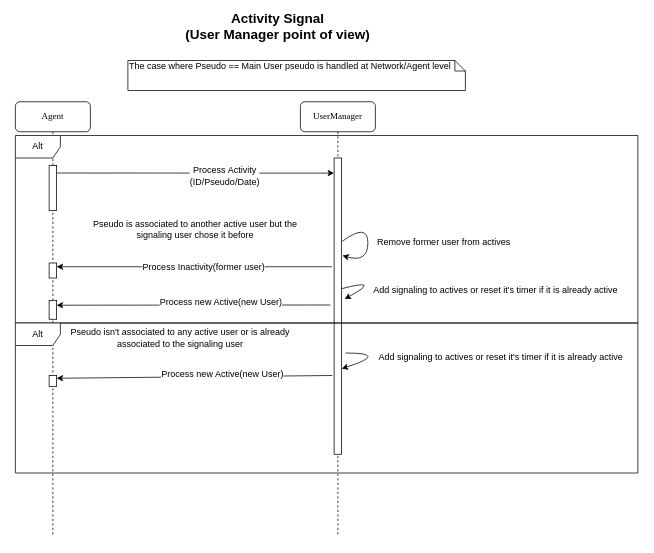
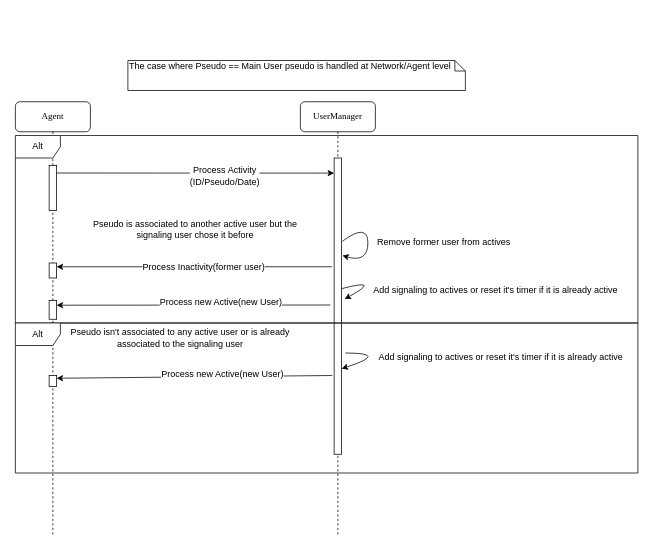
  <mxCell id="0" />
  <mxCell id="1" parent="0" />
  <mxCell id="2" value="Agent" style="shape=umlLifeline;perimeter=lifelinePerimeter;whiteSpace=wrap;html=1;container=1;collapsible=0;recursiveResize=0;outlineConnect=0;rounded=1;shadow=0;comic=0;labelBackgroundColor=none;strokeWidth=1;fontFamily=Verdana;fontSize=12;align=center;" parent="1" vertex="1"><mxGeometry x="20" y="135" width="100" height="580" as="geometry" /></mxCell>
  <mxCell id="3" value="" style="html=1;points=[];perimeter=orthogonalPerimeter;rounded=0;shadow=0;comic=0;labelBackgroundColor=none;strokeWidth=1;fontFamily=Verdana;fontSize=12;align=center;" parent="2" vertex="1"><mxGeometry x="45" y="85" width="10" height="60" as="geometry" /></mxCell>
  <mxCell id="4" value="" style="rounded=0;whiteSpace=wrap;html=1;" vertex="1" parent="2"><mxGeometry x="45" y="215" width="10" height="20" as="geometry" /></mxCell>
  <mxCell id="5" value="" style="rounded=0;whiteSpace=wrap;html=1;" vertex="1" parent="2"><mxGeometry x="45" y="265" width="10" height="25" as="geometry" /></mxCell>
  <mxCell id="6" value="" style="html=1;points=[];perimeter=orthogonalPerimeter;" vertex="1" parent="2"><mxGeometry x="45" y="365" width="10" height="14.75" as="geometry" /></mxCell>
  <mxCell id="7" value="UserManager" style="shape=umlLifeline;perimeter=lifelinePerimeter;whiteSpace=wrap;html=1;container=1;collapsible=0;recursiveResize=0;outlineConnect=0;rounded=1;shadow=0;comic=0;labelBackgroundColor=none;strokeWidth=1;fontFamily=Verdana;fontSize=12;align=center;" parent="1" vertex="1"><mxGeometry x="400" y="135" width="100" height="580" as="geometry" /></mxCell>
  <mxCell id="8" value="" style="rounded=0;whiteSpace=wrap;html=1;" vertex="1" parent="7"><mxGeometry x="45" y="75" width="10" height="395" as="geometry" /></mxCell>
  <mxCell id="9" value="" style="curved=1;endArrow=classic;html=1;exitX=1.1;exitY=0.281;exitDx=0;exitDy=0;exitPerimeter=0;" edge="1" parent="7" source="8"><mxGeometry width="50" height="50" relative="1" as="geometry"><mxPoint x="70" y="145" as="sourcePoint" /><mxPoint x="56" y="205" as="targetPoint" /><Array as="points"><mxPoint x="90" y="161" /><mxPoint x="90" y="215" /></Array></mxGeometry></mxCell>
  <mxCell id="10" value="Remove former user from actives" style="text;html=1;align=center;verticalAlign=middle;resizable=0;points=[];;labelBackgroundColor=#ffffff;" vertex="1" connectable="0" parent="9"><mxGeometry x="0.192" y="2" relative="1" as="geometry"><mxPoint x="98" y="-9" as="offset" /></mxGeometry></mxCell>
  <mxCell id="11" value="" style="curved=1;endArrow=classic;html=1;entryX=1.4;entryY=0.476;entryDx=0;entryDy=0;entryPerimeter=0;exitX=1;exitY=0.441;exitDx=0;exitDy=0;exitPerimeter=0;" edge="1" parent="7" source="8" target="8"><mxGeometry width="50" height="50" relative="1" as="geometry"><mxPoint x="-380" y="655" as="sourcePoint" /><mxPoint x="-70" y="385" as="targetPoint" /><Array as="points"><mxPoint x="110" y="235" /></Array></mxGeometry></mxCell>
  <mxCell id="12" value="Add signaling to actives or reset it's timer if it is already active" style="text;html=1;align=center;verticalAlign=middle;resizable=0;points=[];;labelBackgroundColor=#ffffff;" vertex="1" connectable="0" parent="11"><mxGeometry x="-0.75" y="-3" relative="1" as="geometry"><mxPoint x="190.57" y="2.76" as="offset" /></mxGeometry></mxCell>
  <mxCell id="13" value="" style="endArrow=classic;html=1;exitX=1;exitY=0.167;exitDx=0;exitDy=0;exitPerimeter=0;entryX=0;entryY=0.051;entryDx=0;entryDy=0;entryPerimeter=0;" edge="1" parent="1" source="3" target="8"><mxGeometry width="50" height="50" relative="1" as="geometry"><mxPoint x="20" y="790" as="sourcePoint" /><mxPoint x="70" y="740" as="targetPoint" /></mxGeometry></mxCell>
  <mxCell id="14" value="Process Activity&lt;br&gt;(ID/Pseudo/Date)" style="text;html=1;align=center;verticalAlign=middle;resizable=0;points=[];;labelBackgroundColor=#ffffff;" vertex="1" connectable="0" parent="13"><mxGeometry x="0.362" y="-3" relative="1" as="geometry"><mxPoint x="-28.02" as="offset" /></mxGeometry></mxCell>
  <mxCell id="15" value="The case where Pseudo == Main User pseudo is handled at Network/Agent level" style="shape=note;whiteSpace=wrap;html=1;size=14;verticalAlign=top;align=left;spacingTop=-6;" vertex="1" parent="1"><mxGeometry x="170" y="80" width="450" height="40" as="geometry" /></mxCell>
  <mxCell id="16" value="" style="endArrow=classic;html=1;entryX=1;entryY=0.25;entryDx=0;entryDy=0;" edge="1" parent="1" target="4"><mxGeometry width="50" height="50" relative="1" as="geometry"><mxPoint x="442" y="355" as="sourcePoint" /><mxPoint x="80" y="397" as="targetPoint" /></mxGeometry></mxCell>
  <mxCell id="17" value="Process Inactivity(former user)" style="text;html=1;align=center;verticalAlign=middle;resizable=0;points=[];;labelBackgroundColor=#ffffff;" vertex="1" connectable="0" parent="16"><mxGeometry x="-0.508" relative="1" as="geometry"><mxPoint x="-82" as="offset" /></mxGeometry></mxCell>
  <mxCell id="18" value="" style="endArrow=classic;html=1;entryX=1;entryY=0.25;entryDx=0;entryDy=0;" edge="1" parent="1" target="5"><mxGeometry width="50" height="50" relative="1" as="geometry"><mxPoint x="440" y="406" as="sourcePoint" /><mxPoint x="80" y="463" as="targetPoint" /></mxGeometry></mxCell>
  <mxCell id="19" value="Process new Active(new User)" style="text;html=1;align=center;verticalAlign=middle;resizable=0;points=[];;labelBackgroundColor=#ffffff;" vertex="1" connectable="0" parent="18"><mxGeometry x="-0.2" y="-3" relative="1" as="geometry"><mxPoint y="-1" as="offset" /></mxGeometry></mxCell>
  <mxCell id="20" value="Alt" style="shape=umlFrame;whiteSpace=wrap;html=1;" vertex="1" parent="1"><mxGeometry x="20" y="180" width="830" height="250" as="geometry" /></mxCell>
  <mxCell id="21" value="Pseudo is associated to another active user but the signaling user chose it before" style="text;html=1;strokeColor=none;fillColor=none;align=center;verticalAlign=middle;whiteSpace=wrap;rounded=0;" vertex="1" parent="1"><mxGeometry x="100" y="290" width="320" height="30" as="geometry" /></mxCell>
  <mxCell id="22" value="" style="curved=1;endArrow=classic;html=1;entryX=1;entryY=0.711;entryDx=0;entryDy=0;entryPerimeter=0;" edge="1" parent="1" target="8"><mxGeometry width="50" height="50" relative="1" as="geometry"><mxPoint x="460" y="470" as="sourcePoint" /><mxPoint x="465" y="506.735" as="targetPoint" /><Array as="points"><mxPoint x="520" y="470" /></Array></mxGeometry></mxCell>
  <mxCell id="23" value="Add signaling to actives or reset it's timer if it is already active" style="text;html=1;align=center;verticalAlign=middle;resizable=0;points=[];;labelBackgroundColor=#ffffff;" vertex="1" connectable="0" parent="22"><mxGeometry x="-0.75" y="-3" relative="1" as="geometry"><mxPoint x="190.57" y="2.76" as="offset" /></mxGeometry></mxCell>
  <mxCell id="24" value="" style="endArrow=classic;html=1;entryX=1;entryY=0.25;entryDx=0;entryDy=0;" edge="1" parent="1" target="6"><mxGeometry width="50" height="50" relative="1" as="geometry"><mxPoint x="442.5" y="500" as="sourcePoint" /><mxPoint x="77.5" y="500.25" as="targetPoint" /></mxGeometry></mxCell>
  <mxCell id="25" value="Process new Active(new User)" style="text;html=1;align=center;verticalAlign=middle;resizable=0;points=[];;labelBackgroundColor=#ffffff;" vertex="1" connectable="0" parent="24"><mxGeometry x="-0.2" y="-3" relative="1" as="geometry"><mxPoint y="-1" as="offset" /></mxGeometry></mxCell>
  <mxCell id="26" value="Alt" style="shape=umlFrame;whiteSpace=wrap;html=1;" vertex="1" parent="1"><mxGeometry x="20" y="430" width="830" height="200" as="geometry" /></mxCell>
  <mxCell id="27" value="Pseudo isn't associated to any active user or is already associated to the signaling user" style="text;html=1;strokeColor=none;fillColor=none;align=center;verticalAlign=middle;whiteSpace=wrap;rounded=0;" vertex="1" parent="1"><mxGeometry x="90" y="440" width="300" height="20" as="geometry" /></mxCell>
- <mxCell id="28" value="&lt;b&gt;&lt;font style=&quot;font-size: 18px&quot;&gt;Activity Signal&lt;br&gt;(User Manager point of view)&lt;br&gt;&lt;/font&gt;&lt;/b&gt;" style="text;html=1;strokeColor=none;fillColor=none;align=center;verticalAlign=middle;whiteSpace=wrap;rounded=0;" vertex="1" parent="1"><mxGeometry x="240" y="20" width="260" height="30" as="geometry" /></mxCell>
